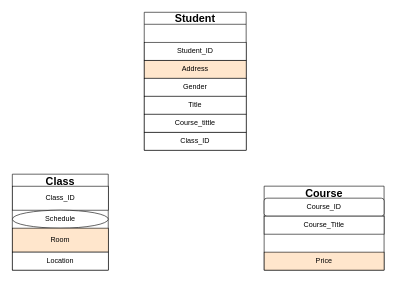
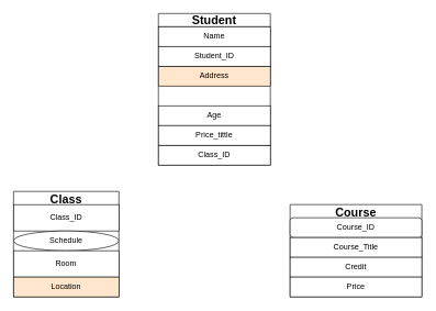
  <mxCell id="0" />
  <mxCell id="1" parent="0" />
  <mxCell id="2" value="&lt;font style=&quot;font-size: 18px;&quot;&gt;Student&lt;/font&gt;" style="swimlane;whiteSpace=wrap;html=1;startSize=20;" vertex="1" parent="1"><mxGeometry x="240" y="20" width="170" height="230" as="geometry" /></mxCell>
+ <mxCell id="3" value="Name" style="rounded=0;whiteSpace=wrap;html=1;" vertex="1" parent="2"><mxGeometry y="20" width="170" height="30" as="geometry" /></mxCell>
  <mxCell id="4" value="Address" style="rounded=0;whiteSpace=wrap;html=1;fillColor=#ffe6cc;" vertex="1" parent="2"><mxGeometry y="80" width="170" height="30" as="geometry" /></mxCell>
- <mxCell id="5" value="Gender" style="rounded=0;whiteSpace=wrap;html=1;" vertex="1" parent="2"><mxGeometry y="110" width="170" height="30" as="geometry" /></mxCell>
  <mxCell id="6" value="Student_ID" style="rounded=0;whiteSpace=wrap;html=1;" vertex="1" parent="2"><mxGeometry y="50" width="170" height="30" as="geometry" /></mxCell>
- <mxCell id="7" value="Title" style="rounded=0;whiteSpace=wrap;html=1;" vertex="1" parent="2"><mxGeometry y="140" width="170" height="30" as="geometry" /></mxCell>
+ <mxCell id="7" value="Age" style="rounded=0;whiteSpace=wrap;html=1;" vertex="1" parent="2"><mxGeometry y="140" width="170" height="30" as="geometry" /></mxCell>
  <mxCell id="8" value="Class_ID" style="rounded=0;whiteSpace=wrap;html=1;" vertex="1" parent="2"><mxGeometry y="200" width="170" height="30" as="geometry" /></mxCell>
- <mxCell id="9" value="Course_tittle" style="rounded=0;whiteSpace=wrap;html=1;" vertex="1" parent="2"><mxGeometry y="170" width="170" height="30" as="geometry" /></mxCell>
+ <mxCell id="9" value="Price_tittle" style="rounded=0;whiteSpace=wrap;html=1;" vertex="1" parent="2"><mxGeometry y="170" width="170" height="30" as="geometry" /></mxCell>
  <mxCell id="10" value="&lt;font style=&quot;font-size: 18px;&quot;&gt;Course&lt;/font&gt;" style="swimlane;whiteSpace=wrap;html=1;startSize=23;" vertex="1" parent="1"><mxGeometry x="440" y="310" width="200" height="140" as="geometry" /></mxCell>
  <mxCell id="11" value="Course_ID" style="whiteSpace=wrap;html=1;rounded=1;" vertex="1" parent="10"><mxGeometry y="20" width="200" height="30" as="geometry" /></mxCell>
  <mxCell id="12" value="Course_Title" style="rounded=0;whiteSpace=wrap;html=1;" vertex="1" parent="10"><mxGeometry y="50" width="200" height="30" as="geometry" /></mxCell>
- <mxCell id="14" value="Price" style="rounded=0;whiteSpace=wrap;html=1;fillColor=#ffe6cc;" vertex="1" parent="10"><mxGeometry y="110" width="200" height="30" as="geometry" /></mxCell>
+ <mxCell id="13" value="Credit" style="rounded=0;whiteSpace=wrap;html=1;" vertex="1" parent="10"><mxGeometry y="80" width="200" height="30" as="geometry" /></mxCell>
+ <mxCell id="14" value="Price" style="rounded=0;whiteSpace=wrap;html=1;" vertex="1" parent="10"><mxGeometry y="110" width="200" height="30" as="geometry" /></mxCell>
  <mxCell id="15" value="&lt;font style=&quot;font-size: 18px;&quot;&gt;Class&lt;/font&gt;" style="swimlane;whiteSpace=wrap;html=1;" vertex="1" parent="1"><mxGeometry x="20" y="290" width="160" height="160" as="geometry" /></mxCell>
  <mxCell id="16" value="Class_ID" style="rounded=0;whiteSpace=wrap;html=1;" vertex="1" parent="15"><mxGeometry y="20" width="160" height="40" as="geometry" /></mxCell>
  <mxCell id="17" value="Schedule" style="ellipse;whiteSpace=wrap;html=1;" vertex="1" parent="15"><mxGeometry y="60" width="160" height="30" as="geometry" /></mxCell>
- <mxCell id="18" value="Room" style="rounded=0;whiteSpace=wrap;html=1;fillColor=#ffe6cc;" vertex="1" parent="15"><mxGeometry y="90" width="160" height="40" as="geometry" /></mxCell>
- <mxCell id="19" value="Location" style="rounded=0;whiteSpace=wrap;html=1;" vertex="1" parent="15"><mxGeometry y="130" width="160" height="30" as="geometry" /></mxCell>
+ <mxCell id="18" value="Room" style="rounded=0;whiteSpace=wrap;html=1;" vertex="1" parent="15"><mxGeometry y="90" width="160" height="40" as="geometry" /></mxCell>
+ <mxCell id="19" value="Location" style="rounded=0;whiteSpace=wrap;html=1;fillColor=#ffe6cc;" vertex="1" parent="15"><mxGeometry y="130" width="160" height="30" as="geometry" /></mxCell>
